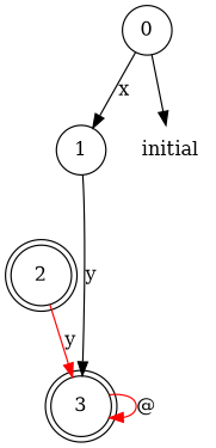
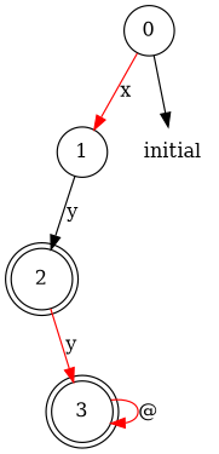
  digraph {
    rankdir=TB
    node [shape=circle]
    0
    1
    initial [shape=plaintext]
    2 [shape=doublecircle]
    3 [shape=doublecircle]
-   0 -> 1 [label=x]
+   0 -> 1 [label=x color=red]
    0 -> initial
-   1 -> 3 [label=y]
+   1 -> 2 [label=y]
    2 -> 3 [color=red label=y]
    3 -> 3 [color=red label="@"]
  }
